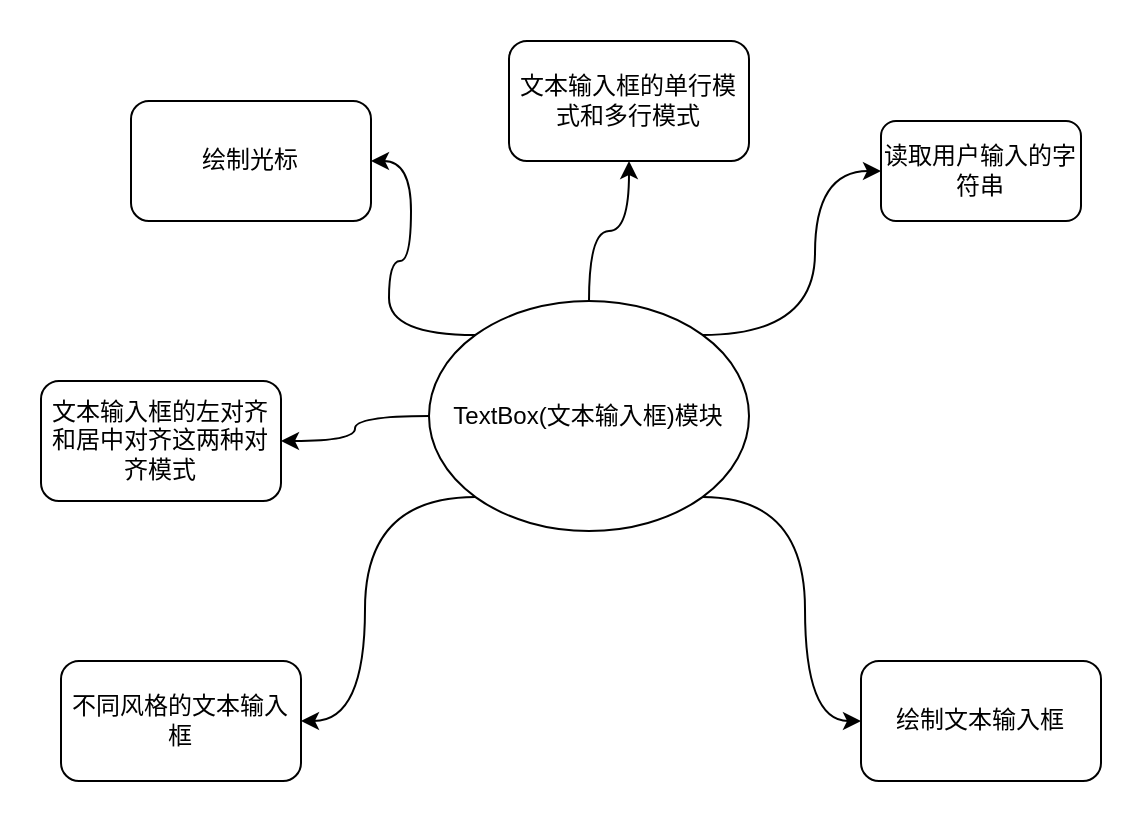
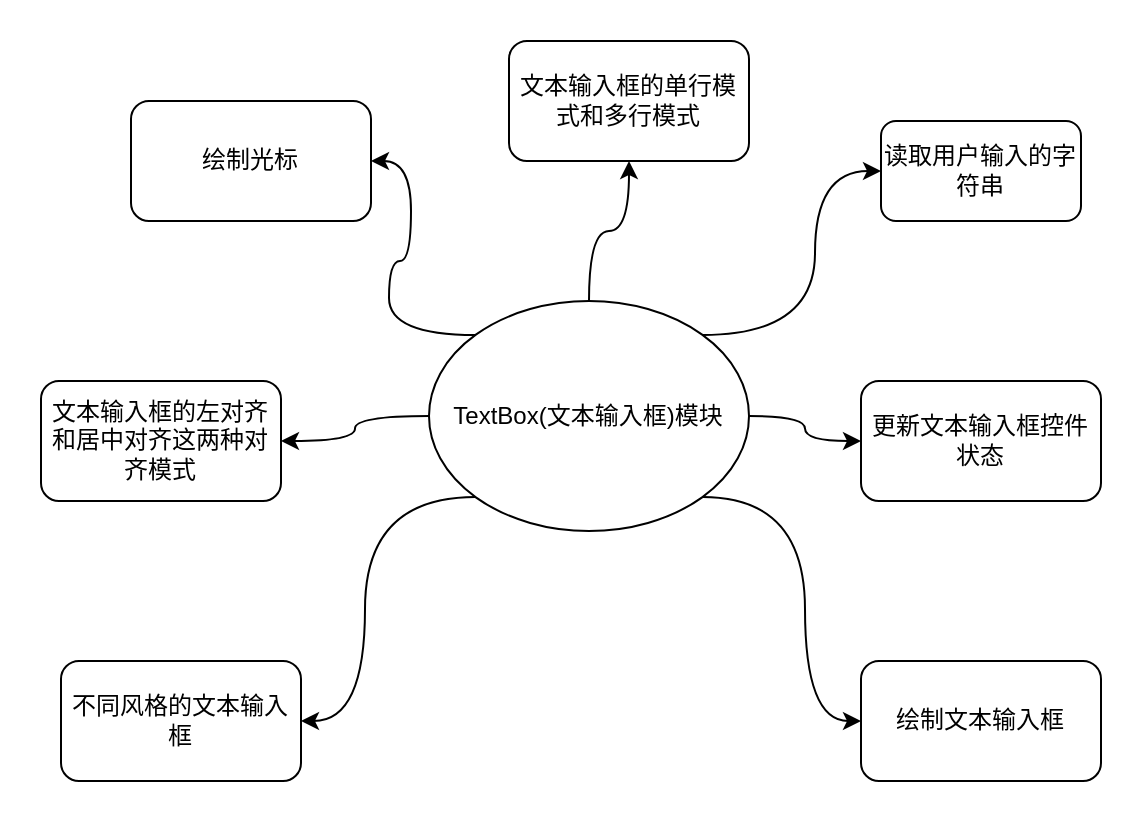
  <mxCell id="0" />
  <mxCell id="1" parent="0" />
  <mxCell id="2" style="edgeStyle=orthogonalEdgeStyle;curved=1;rounded=0;orthogonalLoop=1;jettySize=auto;html=1;exitX=0;exitY=0;exitDx=0;exitDy=0;entryX=1;entryY=0.5;entryDx=0;entryDy=0;" parent="1" source="9" target="10" edge="1"><mxGeometry relative="1" as="geometry" /></mxCell>
  <mxCell id="3" style="edgeStyle=orthogonalEdgeStyle;curved=1;rounded=0;orthogonalLoop=1;jettySize=auto;html=1;exitX=0;exitY=0.5;exitDx=0;exitDy=0;entryX=1;entryY=0.5;entryDx=0;entryDy=0;" parent="1" source="9" target="11" edge="1"><mxGeometry relative="1" as="geometry" /></mxCell>
  <mxCell id="4" style="edgeStyle=orthogonalEdgeStyle;curved=1;rounded=0;orthogonalLoop=1;jettySize=auto;html=1;exitX=0;exitY=1;exitDx=0;exitDy=0;entryX=1;entryY=0.5;entryDx=0;entryDy=0;" parent="1" source="9" target="12" edge="1"><mxGeometry relative="1" as="geometry" /></mxCell>
  <mxCell id="5" style="edgeStyle=orthogonalEdgeStyle;curved=1;rounded=0;orthogonalLoop=1;jettySize=auto;html=1;exitX=1;exitY=1;exitDx=0;exitDy=0;entryX=0;entryY=0.5;entryDx=0;entryDy=0;" parent="1" source="9" target="15" edge="1"><mxGeometry relative="1" as="geometry" /></mxCell>
+ <mxCell id="6" style="edgeStyle=orthogonalEdgeStyle;curved=1;rounded=0;orthogonalLoop=1;jettySize=auto;html=1;exitX=1;exitY=0.5;exitDx=0;exitDy=0;entryX=0;entryY=0.5;entryDx=0;entryDy=0;" parent="1" source="9" target="14" edge="1"><mxGeometry relative="1" as="geometry" /></mxCell>
  <mxCell id="7" style="edgeStyle=orthogonalEdgeStyle;curved=1;rounded=0;orthogonalLoop=1;jettySize=auto;html=1;exitX=1;exitY=0;exitDx=0;exitDy=0;entryX=0;entryY=0.5;entryDx=0;entryDy=0;" parent="1" source="9" target="13" edge="1"><mxGeometry relative="1" as="geometry" /></mxCell>
  <mxCell id="8" style="edgeStyle=orthogonalEdgeStyle;curved=1;rounded=0;orthogonalLoop=1;jettySize=auto;html=1;exitX=0.5;exitY=0;exitDx=0;exitDy=0;entryX=0.5;entryY=1;entryDx=0;entryDy=0;" edge="1" parent="1" source="9" target="16"><mxGeometry relative="1" as="geometry" /></mxCell>
  <mxCell id="9" value="TextBox(文本输入框)模块" style="ellipse;whiteSpace=wrap;html=1;aspect=fixed;" parent="1" vertex="1"><mxGeometry x="214" y="150" width="160" height="115" as="geometry" /></mxCell>
  <mxCell id="10" value="绘制光标" style="rounded=1;whiteSpace=wrap;html=1;" parent="1" vertex="1"><mxGeometry x="65" y="50" width="120" height="60" as="geometry" /></mxCell>
  <mxCell id="11" value="文本输入框的左对齐和居中对齐这两种对齐模式" style="rounded=1;whiteSpace=wrap;html=1;" parent="1" vertex="1"><mxGeometry x="20" y="190" width="120" height="60" as="geometry" /></mxCell>
  <mxCell id="12" value="不同风格的文本输入框" style="rounded=1;whiteSpace=wrap;html=1;" parent="1" vertex="1"><mxGeometry x="30" y="330" width="120" height="60" as="geometry" /></mxCell>
  <mxCell id="13" value="读取用户输入的字符串" style="rounded=1;whiteSpace=wrap;html=1;" parent="1" vertex="1"><mxGeometry x="440" y="60" width="100" height="50" as="geometry" /></mxCell>
+ <mxCell id="14" value="更新文本输入框控件状态" style="rounded=1;whiteSpace=wrap;html=1;" parent="1" vertex="1"><mxGeometry x="430" y="190" width="120" height="60" as="geometry" /></mxCell>
  <mxCell id="15" value="绘制文本输入框" style="rounded=1;whiteSpace=wrap;html=1;" parent="1" vertex="1"><mxGeometry x="430" y="330" width="120" height="60" as="geometry" /></mxCell>
  <mxCell id="16" value="文本输入框的单行模式和多行模式" style="rounded=1;whiteSpace=wrap;html=1;" vertex="1" parent="1"><mxGeometry x="254" y="20" width="120" height="60" as="geometry" /></mxCell>
